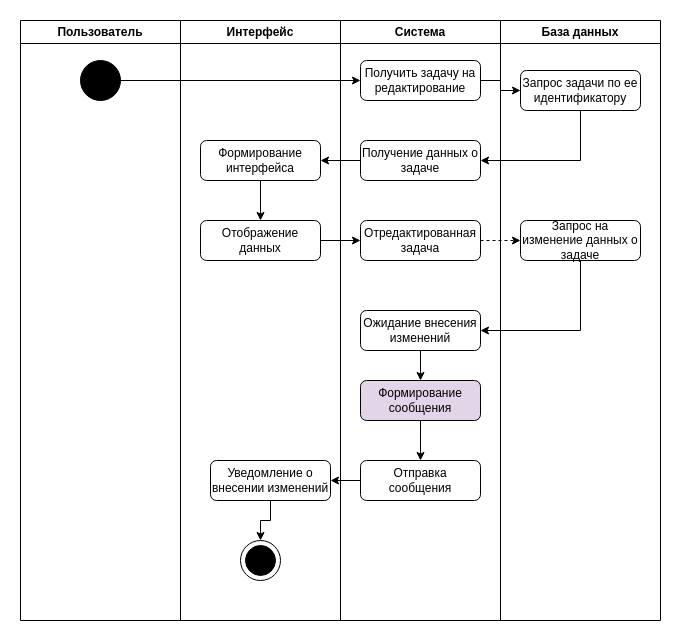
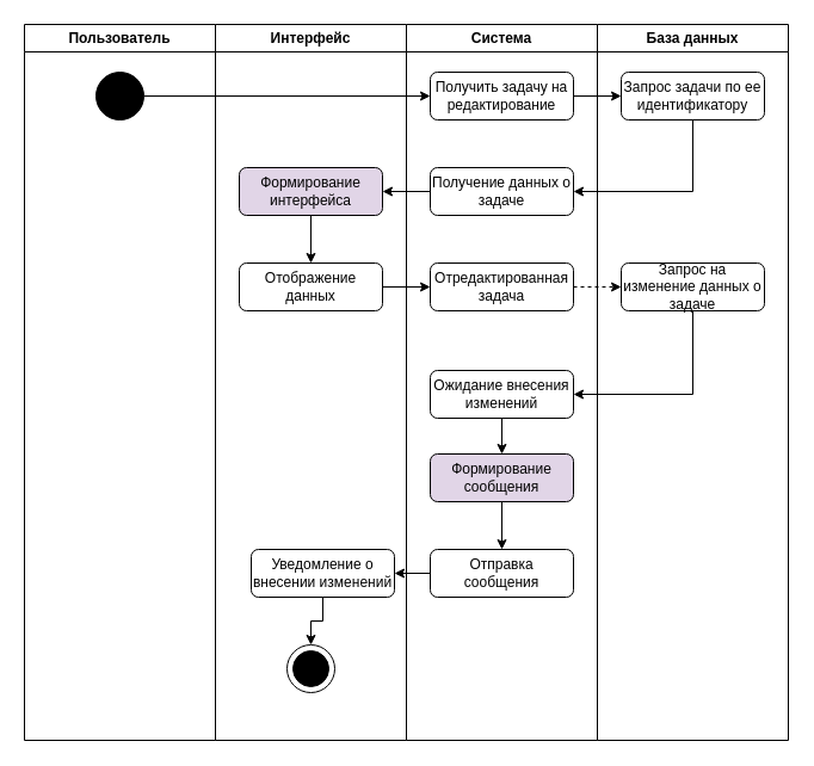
  <mxCell id="0" />
  <mxCell id="1" parent="0" />
  <mxCell id="2" value="Пользователь" style="swimlane;whiteSpace=wrap;html=1;" vertex="1" parent="1"><mxGeometry x="20" y="20" width="160" height="600" as="geometry" /></mxCell>
  <mxCell id="3" value="" style="ellipse;whiteSpace=wrap;html=1;fillColor=#000000;" vertex="1" parent="2"><mxGeometry x="60" y="40" width="40" height="40" as="geometry" /></mxCell>
  <mxCell id="4" value="Интерфейс" style="swimlane;whiteSpace=wrap;html=1;" vertex="1" parent="1"><mxGeometry x="180" y="20" width="160" height="600" as="geometry" /></mxCell>
  <mxCell id="5" style="edgeStyle=orthogonalEdgeStyle;rounded=0;orthogonalLoop=1;jettySize=auto;html=1;exitX=0.5;exitY=1;exitDx=0;exitDy=0;entryX=0.5;entryY=0;entryDx=0;entryDy=0;" edge="1" parent="4" source="6" target="7"><mxGeometry relative="1" as="geometry" /></mxCell>
- <mxCell id="6" value="Формирование интерфейса" style="rounded=1;whiteSpace=wrap;html=1;" vertex="1" parent="4"><mxGeometry x="20" y="120" width="120" height="40" as="geometry" /></mxCell>
+ <mxCell id="6" value="Формирование интерфейса" style="rounded=1;whiteSpace=wrap;html=1;fillColor=#e1d5e7;" vertex="1" parent="4"><mxGeometry x="20" y="120" width="120" height="40" as="geometry" /></mxCell>
  <mxCell id="7" value="Отображение данных" style="rounded=1;whiteSpace=wrap;html=1;" vertex="1" parent="4"><mxGeometry x="20" y="200" width="120" height="40" as="geometry" /></mxCell>
  <mxCell id="8" style="edgeStyle=orthogonalEdgeStyle;rounded=0;orthogonalLoop=1;jettySize=auto;html=1;exitX=0.5;exitY=1;exitDx=0;exitDy=0;entryX=0.5;entryY=0;entryDx=0;entryDy=0;" edge="1" parent="4" source="9" target="10"><mxGeometry relative="1" as="geometry" /></mxCell>
  <mxCell id="9" value="Уведомление о внесении изменений" style="rounded=1;whiteSpace=wrap;html=1;" vertex="1" parent="4"><mxGeometry x="30" y="440" width="120" height="40" as="geometry" /></mxCell>
  <mxCell id="10" value="" style="ellipse;whiteSpace=wrap;html=1;aspect=fixed;" vertex="1" parent="4"><mxGeometry x="60" y="520" width="40" height="40" as="geometry" /></mxCell>
  <mxCell id="11" value="" style="ellipse;whiteSpace=wrap;html=1;fillColor=#000000;" vertex="1" parent="4"><mxGeometry x="65" y="525" width="30" height="30" as="geometry" /></mxCell>
  <mxCell id="12" value="Система" style="swimlane;whiteSpace=wrap;html=1;" vertex="1" parent="1"><mxGeometry x="340" y="20" width="160" height="600" as="geometry" /></mxCell>
  <mxCell id="13" value="Получить задачу на редактирование" style="rounded=1;whiteSpace=wrap;html=1;" vertex="1" parent="12"><mxGeometry x="20" y="40" width="120" height="40" as="geometry" /></mxCell>
  <mxCell id="14" value="Получение данных о задаче" style="rounded=1;whiteSpace=wrap;html=1;" vertex="1" parent="12"><mxGeometry x="20" y="120" width="120" height="40" as="geometry" /></mxCell>
  <mxCell id="15" value="Отредактированная задача" style="rounded=1;whiteSpace=wrap;html=1;" vertex="1" parent="12"><mxGeometry x="20" y="200" width="120" height="40" as="geometry" /></mxCell>
  <mxCell id="16" style="edgeStyle=orthogonalEdgeStyle;rounded=0;orthogonalLoop=1;jettySize=auto;html=1;exitX=0.5;exitY=1;exitDx=0;exitDy=0;entryX=0.5;entryY=0;entryDx=0;entryDy=0;" edge="1" parent="12" source="17" target="19"><mxGeometry relative="1" as="geometry" /></mxCell>
  <mxCell id="17" value="Ожидание внесения изменений" style="rounded=1;whiteSpace=wrap;html=1;" vertex="1" parent="12"><mxGeometry x="20" y="290" width="120" height="40" as="geometry" /></mxCell>
  <mxCell id="18" style="edgeStyle=orthogonalEdgeStyle;rounded=0;orthogonalLoop=1;jettySize=auto;html=1;exitX=0.5;exitY=1;exitDx=0;exitDy=0;entryX=0.5;entryY=0;entryDx=0;entryDy=0;" edge="1" parent="12" source="19" target="20"><mxGeometry relative="1" as="geometry" /></mxCell>
  <mxCell id="19" value="&lt;div&gt;Формирование сообщения&lt;/div&gt;" style="rounded=1;whiteSpace=wrap;html=1;fillColor=#e1d5e7;" vertex="1" parent="12"><mxGeometry x="20" y="360" width="120" height="40" as="geometry" /></mxCell>
  <mxCell id="20" value="&lt;div&gt;Отправка сообщения&lt;/div&gt;" style="rounded=1;whiteSpace=wrap;html=1;" vertex="1" parent="12"><mxGeometry x="20" y="440" width="120" height="40" as="geometry" /></mxCell>
  <mxCell id="21" value="База данных" style="swimlane;whiteSpace=wrap;html=1;" vertex="1" parent="1"><mxGeometry x="500" y="20" width="160" height="600" as="geometry" /></mxCell>
- <mxCell id="22" value="Запрос задачи по ее идентификатору" style="rounded=1;whiteSpace=wrap;html=1;" vertex="1" parent="21"><mxGeometry x="20" y="50" width="120" height="40" as="geometry" /></mxCell>
+ <mxCell id="22" value="Запрос задачи по ее идентификатору" style="rounded=1;whiteSpace=wrap;html=1;" vertex="1" parent="21"><mxGeometry x="20" y="40" width="120" height="40" as="geometry" /></mxCell>
  <mxCell id="23" value="Запрос на изменение данных о задаче" style="rounded=1;whiteSpace=wrap;html=1;" vertex="1" parent="21"><mxGeometry x="20" y="200" width="120" height="40" as="geometry" /></mxCell>
  <mxCell id="24" style="edgeStyle=orthogonalEdgeStyle;rounded=0;orthogonalLoop=1;jettySize=auto;html=1;exitX=1;exitY=0.5;exitDx=0;exitDy=0;entryX=0;entryY=0.5;entryDx=0;entryDy=0;" edge="1" parent="1" source="3" target="13"><mxGeometry relative="1" as="geometry" /></mxCell>
  <mxCell id="25" style="edgeStyle=orthogonalEdgeStyle;rounded=0;orthogonalLoop=1;jettySize=auto;html=1;exitX=1;exitY=0.5;exitDx=0;exitDy=0;entryX=0;entryY=0.5;entryDx=0;entryDy=0;" edge="1" parent="1" source="13" target="22"><mxGeometry relative="1" as="geometry" /></mxCell>
  <mxCell id="26" style="edgeStyle=orthogonalEdgeStyle;rounded=0;orthogonalLoop=1;jettySize=auto;html=1;exitX=0.5;exitY=1;exitDx=0;exitDy=0;entryX=1;entryY=0.5;entryDx=0;entryDy=0;" edge="1" parent="1" source="22" target="14"><mxGeometry relative="1" as="geometry" /></mxCell>
  <mxCell id="27" style="edgeStyle=orthogonalEdgeStyle;rounded=0;orthogonalLoop=1;jettySize=auto;html=1;exitX=0;exitY=0.5;exitDx=0;exitDy=0;entryX=1;entryY=0.5;entryDx=0;entryDy=0;" edge="1" parent="1" source="14" target="6"><mxGeometry relative="1" as="geometry" /></mxCell>
  <mxCell id="28" style="edgeStyle=orthogonalEdgeStyle;rounded=0;orthogonalLoop=1;jettySize=auto;html=1;exitX=1;exitY=0.5;exitDx=0;exitDy=0;entryX=0;entryY=0.5;entryDx=0;entryDy=0;" edge="1" parent="1" source="7" target="15"><mxGeometry relative="1" as="geometry" /></mxCell>
  <mxCell id="29" style="edgeStyle=orthogonalEdgeStyle;rounded=0;orthogonalLoop=1;jettySize=auto;html=1;exitX=1;exitY=0.5;exitDx=0;exitDy=0;entryX=0;entryY=0.5;entryDx=0;entryDy=0;dashed=1;" edge="1" parent="1" source="15" target="23"><mxGeometry relative="1" as="geometry" /></mxCell>
  <mxCell id="30" style="edgeStyle=orthogonalEdgeStyle;rounded=0;orthogonalLoop=1;jettySize=auto;html=1;exitX=0.5;exitY=1;exitDx=0;exitDy=0;entryX=1;entryY=0.5;entryDx=0;entryDy=0;" edge="1" parent="1" source="23" target="17"><mxGeometry relative="1" as="geometry" /></mxCell>
  <mxCell id="31" style="edgeStyle=orthogonalEdgeStyle;rounded=0;orthogonalLoop=1;jettySize=auto;html=1;exitX=0;exitY=0.5;exitDx=0;exitDy=0;entryX=1;entryY=0.5;entryDx=0;entryDy=0;" edge="1" parent="1" source="20" target="9"><mxGeometry relative="1" as="geometry" /></mxCell>
